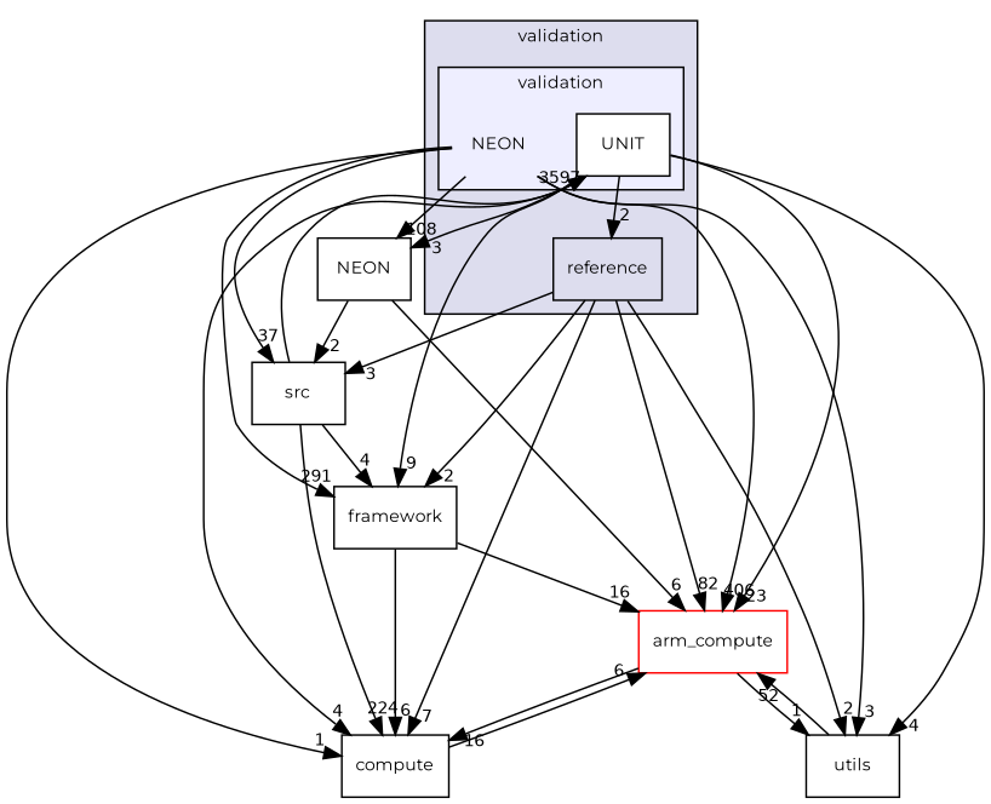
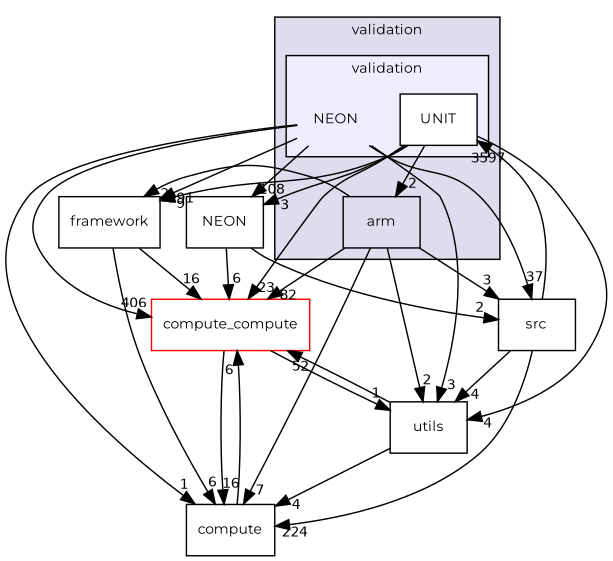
  digraph {
    compound=true
    fontname=Montserrat
    node [fontname=Montserrat fontsize=10 shape=box fillcolor=white style=filled]
    edge [fontname=Montserrat headlabel=2 labeldistance=1.5 labelfontname=Helvetica labelfontsize=10]
    n1 [label=NEON shape=plaintext fillcolor="" style=""]
    n2 [label=UNIT]
-   n3 [label=reference fillcolor="" style=""]
-   n4 [color=red label=arm_compute]
+   n3 [label=arm fillcolor="" style=""]
+   n4 [color=red label=compute_compute]
    n5 [label=compute fillcolor="" style=""]
    n6 [color=black label=src]
    n7 [color=black label=framework]
    n8 [color=black label=utils]
    n9 [label=NEON fillcolor="" style=""]
    subgraph cluster_1 {
      bgcolor="#ddddee"
      fontsize=10
      label=validation
      pencolor=black
      n3
      subgraph cluster_2 {
        bgcolor="#eeeeff"
        fontsize=10
        label=validation
        pencolor=black
        n1
        n2
      }
    }
    n1 -> n4 [headlabel=406]
    n1 -> n5 [headlabel=1]
    n1 -> n6 [headlabel=37]
    n1 -> n7 [headlabel=291]
    n1 -> n8 [headlabel=3]
    n1 -> n9 [headlabel=108]
    n2 -> n3
    n2 -> n4 [headlabel=23]
    n2 -> n7 [headlabel=9]
    n2 -> n8 [headlabel=4]
    n2 -> n9 [headlabel=3]
    n3 -> n4 [headlabel=82]
    n3 -> n5 [headlabel=7]
    n3 -> n6 [headlabel=3]
    n3 -> n7
    n3 -> n8
    n4 -> n5 [headlabel=16]
    n4 -> n8 [headlabel=1]
    n5 -> n4 [headlabel=6]
    n6 -> n2 [headlabel=3597]
    n6 -> n5 [headlabel=224]
-   n6 -> n7 [headlabel=4]
+   n6 -> n8 [headlabel=4]
    n7 -> n4 [headlabel=16]
    n7 -> n5 [headlabel=6]
    n8 -> n4 [headlabel=52]
-   n2 -> n5 [headlabel=4]
+   n8 -> n5 [headlabel=4]
    n9 -> n4 [headlabel=6]
    n9 -> n6
  }
